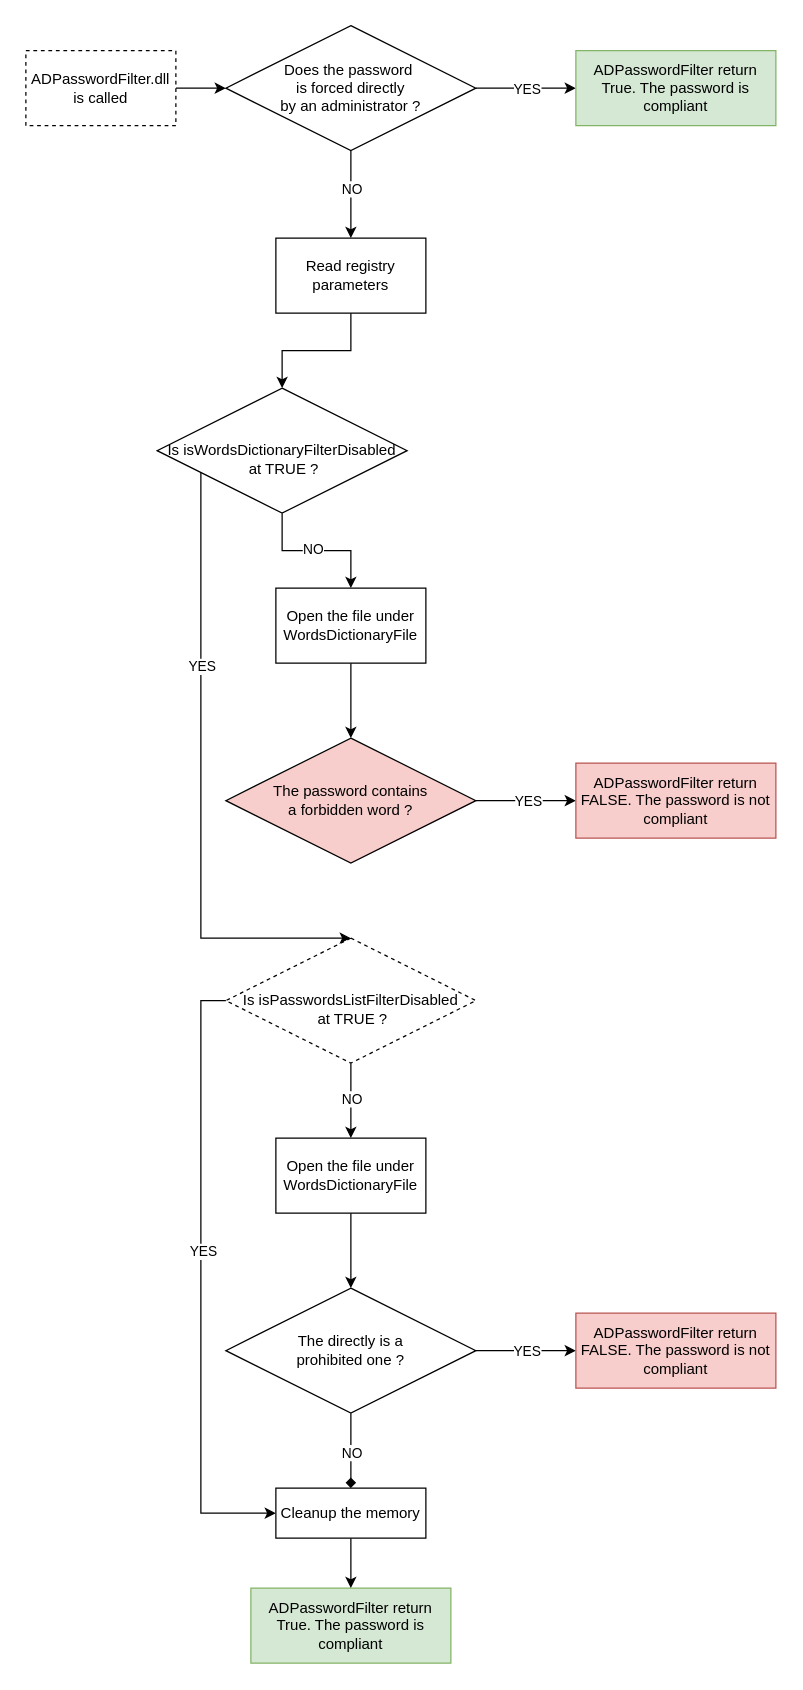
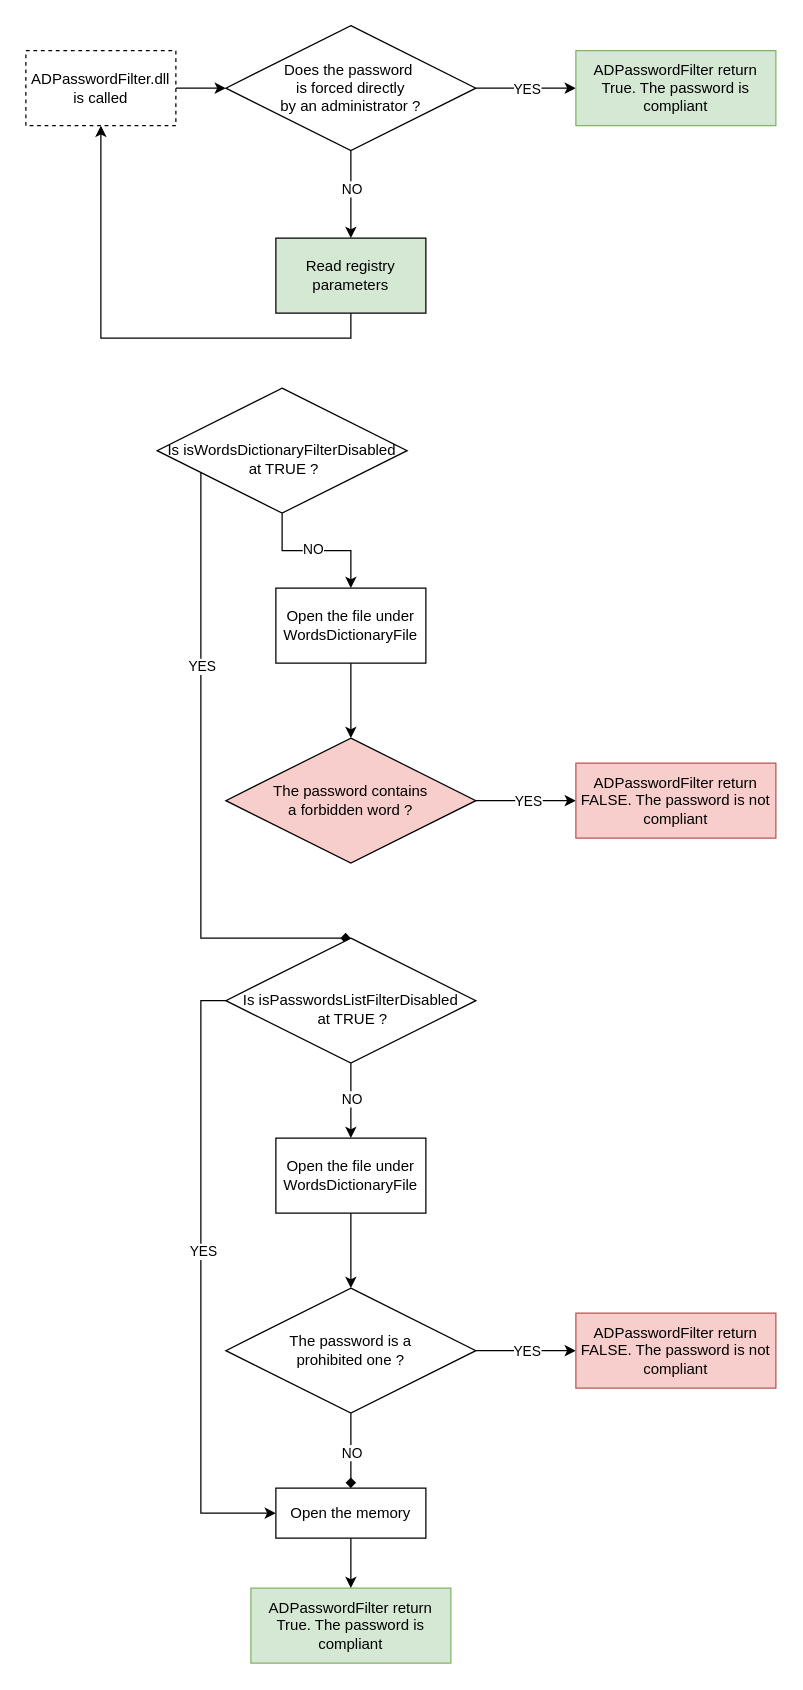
  <mxCell id="0" />
  <mxCell id="1" parent="0" />
  <mxCell id="2" style="edgeStyle=orthogonalEdgeStyle;rounded=0;orthogonalLoop=1;jettySize=auto;html=1;exitX=1;exitY=0.5;exitDx=0;exitDy=0;entryX=0;entryY=0.5;entryDx=0;entryDy=0;" edge="1" parent="1" source="3" target="8"><mxGeometry relative="1" as="geometry" /></mxCell>
  <mxCell id="3" value="ADPasswordFilter.dll is called" style="rounded=0;whiteSpace=wrap;html=1;dashed=1;" vertex="1" parent="1"><mxGeometry x="20" y="40" width="120" height="60" as="geometry" /></mxCell>
  <mxCell id="4" style="edgeStyle=orthogonalEdgeStyle;rounded=0;orthogonalLoop=1;jettySize=auto;html=1;exitX=1;exitY=0.5;exitDx=0;exitDy=0;entryX=0;entryY=0.5;entryDx=0;entryDy=0;" edge="1" parent="1" source="8" target="9"><mxGeometry relative="1" as="geometry" /></mxCell>
  <mxCell id="5" value="YES" style="edgeLabel;html=1;align=center;verticalAlign=middle;resizable=0;points=[];" vertex="1" connectable="0" parent="4"><mxGeometry x="-0.35" y="-3" relative="1" as="geometry"><mxPoint x="14" y="-3" as="offset" /></mxGeometry></mxCell>
  <mxCell id="6" style="edgeStyle=orthogonalEdgeStyle;rounded=0;orthogonalLoop=1;jettySize=auto;html=1;exitX=0.5;exitY=1;exitDx=0;exitDy=0;entryX=0.5;entryY=0;entryDx=0;entryDy=0;" edge="1" parent="1" source="8" target="11"><mxGeometry relative="1" as="geometry" /></mxCell>
  <mxCell id="7" value="NO" style="edgeLabel;html=1;align=center;verticalAlign=middle;resizable=0;points=[];" vertex="1" connectable="0" parent="6"><mxGeometry x="-0.029" y="3" relative="1" as="geometry"><mxPoint x="-3" y="-4" as="offset" /></mxGeometry></mxCell>
  <mxCell id="8" value="&lt;div&gt;Does the password&amp;nbsp;&lt;/div&gt;&lt;div&gt;is forced directly &lt;br&gt;&lt;/div&gt;&lt;div&gt;by an administrator ?&lt;/div&gt;" style="rhombus;whiteSpace=wrap;html=1;" vertex="1" parent="1"><mxGeometry x="180" y="20" width="200" height="100" as="geometry" /></mxCell>
  <mxCell id="9" value="ADPasswordFilter return True. The password is compliant" style="rounded=0;whiteSpace=wrap;html=1;fillColor=#d5e8d4;strokeColor=#82b366;" vertex="1" parent="1"><mxGeometry x="460" y="40" width="160" height="60" as="geometry" /></mxCell>
- <mxCell id="10" style="edgeStyle=orthogonalEdgeStyle;rounded=0;orthogonalLoop=1;jettySize=auto;html=1;exitX=0.5;exitY=1;exitDx=0;exitDy=0;entryX=0.5;entryY=0;entryDx=0;entryDy=0;" edge="1" parent="1" source="11" target="16"><mxGeometry relative="1" as="geometry" /></mxCell>
- <mxCell id="11" value="Read registry parameters" style="rounded=0;whiteSpace=wrap;html=1;" vertex="1" parent="1"><mxGeometry x="220" y="190" width="120" height="60" as="geometry" /></mxCell>
+ <mxCell id="10" style="edgeStyle=orthogonalEdgeStyle;rounded=0;orthogonalLoop=1;jettySize=auto;html=1;exitX=0.5;exitY=1;exitDx=0;exitDy=0;" edge="1" parent="1" source="11" target="3"><mxGeometry relative="1" as="geometry" /></mxCell>
+ <mxCell id="11" value="Read registry parameters" style="rounded=0;whiteSpace=wrap;html=1;fillColor=#d5e8d4;" vertex="1" parent="1"><mxGeometry x="220" y="190" width="120" height="60" as="geometry" /></mxCell>
  <mxCell id="12" style="edgeStyle=orthogonalEdgeStyle;rounded=0;orthogonalLoop=1;jettySize=auto;html=1;exitX=0.5;exitY=1;exitDx=0;exitDy=0;entryX=0.5;entryY=0;entryDx=0;entryDy=0;" edge="1" parent="1" source="16" target="18"><mxGeometry relative="1" as="geometry" /></mxCell>
  <mxCell id="13" value="NO" style="edgeLabel;html=1;align=center;verticalAlign=middle;resizable=0;points=[];" vertex="1" connectable="0" parent="12"><mxGeometry x="-0.033" y="2" relative="1" as="geometry"><mxPoint x="-2" as="offset" /></mxGeometry></mxCell>
- <mxCell id="14" style="edgeStyle=orthogonalEdgeStyle;rounded=0;orthogonalLoop=1;jettySize=auto;html=1;exitX=0;exitY=0.5;exitDx=0;exitDy=0;entryX=0.5;entryY=0;entryDx=0;entryDy=0;" edge="1" parent="1" source="16" target="27"><mxGeometry relative="1" as="geometry"><Array as="points"><mxPoint x="160" y="360" /><mxPoint x="160" y="750" /></Array></mxGeometry></mxCell>
+ <mxCell id="14" style="edgeStyle=orthogonalEdgeStyle;rounded=0;orthogonalLoop=1;jettySize=auto;html=1;exitX=0;exitY=0.5;exitDx=0;exitDy=0;entryX=0.5;entryY=0;entryDx=0;entryDy=0;endArrow=diamond;" edge="1" parent="1" source="16" target="27"><mxGeometry relative="1" as="geometry"><Array as="points"><mxPoint x="160" y="360" /><mxPoint x="160" y="750" /></Array></mxGeometry></mxCell>
  <mxCell id="15" value="YES" style="edgeLabel;html=1;align=center;verticalAlign=middle;resizable=0;points=[];" vertex="1" connectable="0" parent="14"><mxGeometry x="-0.241" y="5" relative="1" as="geometry"><mxPoint x="-5" as="offset" /></mxGeometry></mxCell>
  <mxCell id="16" value="&lt;div&gt;&lt;br&gt;&lt;/div&gt;&lt;div&gt;Is isWordsDictionaryFilterDisabled&lt;/div&gt;&lt;div&gt;&amp;nbsp;at TRUE ?&lt;br&gt;&lt;/div&gt;" style="rhombus;whiteSpace=wrap;html=1;" vertex="1" parent="1"><mxGeometry x="125" y="310" width="200" height="100" as="geometry" /></mxCell>
  <mxCell id="17" style="edgeStyle=orthogonalEdgeStyle;rounded=0;orthogonalLoop=1;jettySize=auto;html=1;exitX=0.5;exitY=1;exitDx=0;exitDy=0;entryX=0.5;entryY=0;entryDx=0;entryDy=0;" edge="1" parent="1" source="18" target="21"><mxGeometry relative="1" as="geometry" /></mxCell>
  <mxCell id="18" value="&lt;div&gt;Open the file under&lt;/div&gt;&lt;div&gt;WordsDictionaryFile&lt;/div&gt;" style="rounded=0;whiteSpace=wrap;html=1;" vertex="1" parent="1"><mxGeometry x="220" y="470" width="120" height="60" as="geometry" /></mxCell>
  <mxCell id="19" style="edgeStyle=orthogonalEdgeStyle;rounded=0;orthogonalLoop=1;jettySize=auto;html=1;exitX=1;exitY=0.5;exitDx=0;exitDy=0;entryX=0;entryY=0.5;entryDx=0;entryDy=0;" edge="1" parent="1" source="21" target="22"><mxGeometry relative="1" as="geometry" /></mxCell>
  <mxCell id="20" value="YES" style="edgeLabel;html=1;align=center;verticalAlign=middle;resizable=0;points=[];" vertex="1" connectable="0" parent="19"><mxGeometry x="0.025" y="-4" relative="1" as="geometry"><mxPoint y="-4" as="offset" /></mxGeometry></mxCell>
  <mxCell id="21" value="&lt;div&gt;The password contains&lt;/div&gt;&lt;div&gt;a forbidden word ?&lt;br&gt;&lt;/div&gt;" style="rhombus;whiteSpace=wrap;html=1;fillColor=#f8cecc;" vertex="1" parent="1"><mxGeometry x="180" y="590" width="200" height="100" as="geometry" /></mxCell>
  <mxCell id="22" value="ADPasswordFilter return FALSE. The password is not compliant" style="rounded=0;whiteSpace=wrap;html=1;fillColor=#f8cecc;strokeColor=#b85450;" vertex="1" parent="1"><mxGeometry x="460" y="610" width="160" height="60" as="geometry" /></mxCell>
  <mxCell id="23" style="edgeStyle=orthogonalEdgeStyle;rounded=0;orthogonalLoop=1;jettySize=auto;html=1;exitX=0.5;exitY=1;exitDx=0;exitDy=0;entryX=0.5;entryY=0;entryDx=0;entryDy=0;" edge="1" parent="1" source="27" target="29"><mxGeometry relative="1" as="geometry" /></mxCell>
  <mxCell id="24" value="NO" style="edgeLabel;html=1;align=center;verticalAlign=middle;resizable=0;points=[];" vertex="1" connectable="0" parent="23"><mxGeometry x="-0.067" relative="1" as="geometry"><mxPoint as="offset" /></mxGeometry></mxCell>
  <mxCell id="25" style="edgeStyle=orthogonalEdgeStyle;rounded=0;orthogonalLoop=1;jettySize=auto;html=1;exitX=0;exitY=0.5;exitDx=0;exitDy=0;entryX=0;entryY=0.5;entryDx=0;entryDy=0;" edge="1" parent="1" source="27" target="38"><mxGeometry relative="1" as="geometry" /></mxCell>
  <mxCell id="26" value="YES" style="edgeLabel;html=1;align=center;verticalAlign=middle;resizable=0;points=[];" vertex="1" connectable="0" parent="25"><mxGeometry x="-0.155" y="1" relative="1" as="geometry"><mxPoint y="13" as="offset" /></mxGeometry></mxCell>
- <mxCell id="27" value="&lt;div&gt;&lt;br&gt;&lt;/div&gt;&lt;div&gt;Is isPasswordsListFilterDisabled&lt;/div&gt;&lt;div&gt;&amp;nbsp;at TRUE ?&lt;br&gt;&lt;/div&gt;" style="rhombus;whiteSpace=wrap;html=1;dashed=1;" vertex="1" parent="1"><mxGeometry x="180" y="750" width="200" height="100" as="geometry" /></mxCell>
+ <mxCell id="27" value="&lt;div&gt;&lt;br&gt;&lt;/div&gt;&lt;div&gt;Is isPasswordsListFilterDisabled&lt;/div&gt;&lt;div&gt;&amp;nbsp;at TRUE ?&lt;br&gt;&lt;/div&gt;" style="rhombus;whiteSpace=wrap;html=1;" vertex="1" parent="1"><mxGeometry x="180" y="750" width="200" height="100" as="geometry" /></mxCell>
  <mxCell id="28" style="edgeStyle=orthogonalEdgeStyle;rounded=0;orthogonalLoop=1;jettySize=auto;html=1;exitX=0.5;exitY=1;exitDx=0;exitDy=0;entryX=0.5;entryY=0;entryDx=0;entryDy=0;" edge="1" parent="1" source="29" target="34"><mxGeometry relative="1" as="geometry" /></mxCell>
  <mxCell id="29" value="&lt;div&gt;Open the file under&lt;/div&gt;&lt;div&gt;WordsDictionaryFile&lt;/div&gt;" style="rounded=0;whiteSpace=wrap;html=1;" vertex="1" parent="1"><mxGeometry x="220" y="910" width="120" height="60" as="geometry" /></mxCell>
  <mxCell id="30" style="edgeStyle=orthogonalEdgeStyle;rounded=0;orthogonalLoop=1;jettySize=auto;html=1;exitX=1;exitY=0.5;exitDx=0;exitDy=0;entryX=0;entryY=0.5;entryDx=0;entryDy=0;" edge="1" parent="1" source="34" target="35"><mxGeometry relative="1" as="geometry" /></mxCell>
  <mxCell id="31" value="YES" style="edgeLabel;html=1;align=center;verticalAlign=middle;resizable=0;points=[];" vertex="1" connectable="0" parent="30"><mxGeometry x="0.125" y="-3" relative="1" as="geometry"><mxPoint x="-5" y="-3" as="offset" /></mxGeometry></mxCell>
  <mxCell id="32" style="edgeStyle=orthogonalEdgeStyle;rounded=0;orthogonalLoop=1;jettySize=auto;html=1;exitX=0.5;exitY=1;exitDx=0;exitDy=0;entryX=0.5;entryY=0;entryDx=0;entryDy=0;endArrow=diamond;" edge="1" parent="1" source="34" target="38"><mxGeometry relative="1" as="geometry" /></mxCell>
  <mxCell id="33" value="NO" style="edgeLabel;html=1;align=center;verticalAlign=middle;resizable=0;points=[];" vertex="1" connectable="0" parent="32"><mxGeometry x="0.033" relative="1" as="geometry"><mxPoint as="offset" /></mxGeometry></mxCell>
- <mxCell id="34" value="&lt;div&gt;The directly is a&lt;/div&gt;&lt;div&gt;prohibited one ?&lt;/div&gt;" style="rhombus;whiteSpace=wrap;html=1;" vertex="1" parent="1"><mxGeometry x="180" y="1030" width="200" height="100" as="geometry" /></mxCell>
+ <mxCell id="34" value="&lt;div&gt;The password is a&lt;/div&gt;&lt;div&gt;prohibited one ?&lt;/div&gt;" style="rhombus;whiteSpace=wrap;html=1;" vertex="1" parent="1"><mxGeometry x="180" y="1030" width="200" height="100" as="geometry" /></mxCell>
  <mxCell id="35" value="ADPasswordFilter return FALSE. The password is not compliant" style="rounded=0;whiteSpace=wrap;html=1;fillColor=#f8cecc;strokeColor=#b85450;" vertex="1" parent="1"><mxGeometry x="460" y="1050" width="160" height="60" as="geometry" /></mxCell>
  <mxCell id="36" value="ADPasswordFilter return True. The password is compliant" style="rounded=0;whiteSpace=wrap;html=1;fillColor=#d5e8d4;strokeColor=#82b366;" vertex="1" parent="1"><mxGeometry x="200" y="1270" width="160" height="60" as="geometry" /></mxCell>
  <mxCell id="37" style="edgeStyle=orthogonalEdgeStyle;rounded=0;orthogonalLoop=1;jettySize=auto;html=1;exitX=0.5;exitY=1;exitDx=0;exitDy=0;entryX=0.5;entryY=0;entryDx=0;entryDy=0;" edge="1" parent="1" source="38" target="36"><mxGeometry relative="1" as="geometry" /></mxCell>
- <mxCell id="38" value="Cleanup the memory" style="rounded=0;whiteSpace=wrap;html=1;" vertex="1" parent="1"><mxGeometry x="220" y="1190" width="120" height="40" as="geometry" /></mxCell>
+ <mxCell id="38" value="Open the memory" style="rounded=0;whiteSpace=wrap;html=1;" vertex="1" parent="1"><mxGeometry x="220" y="1190" width="120" height="40" as="geometry" /></mxCell>
